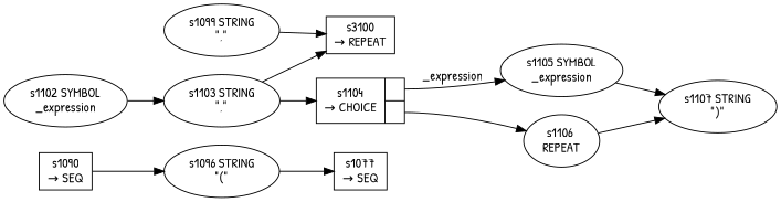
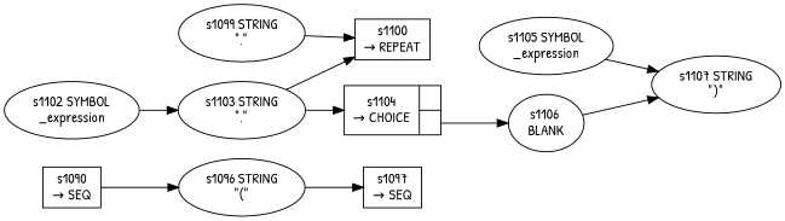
  digraph {
    fontname="Patrick Hand"
    rankdir=LR
    node [fontname="Patrick Hand"]
    edge [fontname="Patrick Hand"]
    n1 [fixedsize=false label="s1090\n&rarr; SEQ" peripheries=1 shape=record]
    n2 [label="s1096 STRING\n\"(\""]
-   n3 [fixedsize=false label="s1077\n&rarr; SEQ" peripheries=1 shape=record]
+   n3 [fixedsize=false label="s1097\n&rarr; SEQ" peripheries=1 shape=record]
    n4 [label="s1099 STRING\n\",\""]
-   n5 [fixedsize=false label="s3100\n&rarr; REPEAT" peripheries=1 shape=record]
+   n5 [fixedsize=false label="s1100\n&rarr; REPEAT" peripheries=1 shape=record]
    n6 [label="s1102 SYMBOL\n_expression"]
    n7 [label="s1103 STRING\n\",\""]
    n8 [fixedsize=false label="{s1104\n&rarr; CHOICE|{<p0>|<p1>}}" peripheries=1 shape=record]
    n9 [label="s1105 SYMBOL\n_expression"]
-   n10 [label="s1106 \nREPEAT"]
+   n10 [label="s1106 \nBLANK"]
    n11 [label="s1107 STRING\n\")\""]
    n1 -> n2
    n2 -> n3
    n4 -> n5
    n6 -> n7
    n7 -> n5
    n7 -> n8
-   n8 -> n9 [label=_expression tailport=p0]
    n8 -> n10 [tailport=p1]
    n9 -> n11
    n10 -> n11
  }
